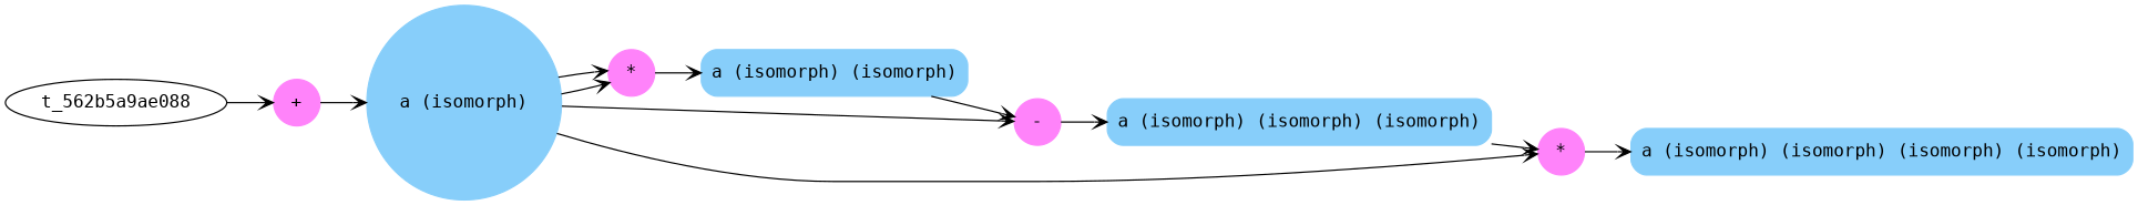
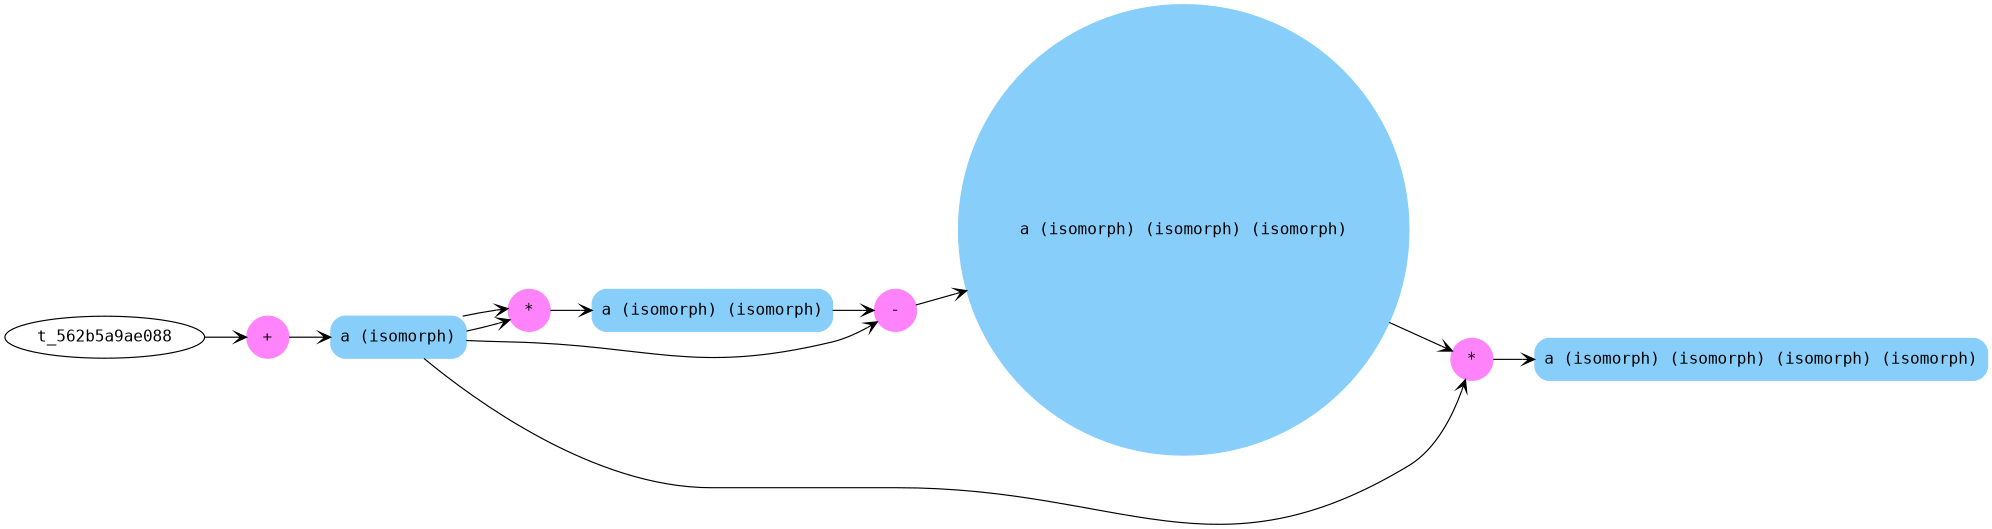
  digraph {
    fontname="DejaVu Sans Mono"
    rankdir=LR
    node [color=lightskyblue fillcolor=lightskyblue fontname="DejaVu Sans Mono" shape=box style="rounded, filled"]
    edge [arrowhead=vee fontname="DejaVu Sans Mono"]
-   n1 [label="a (isomorph)" shape=circle]
+   n1 [label="a (isomorph)"]
    n2 [color=orchid1 fillcolor=orchid1 label="*" shape=circle style=filled]
    n3 [color=orchid1 fillcolor=orchid1 label="-" shape=circle style=filled]
    n4 [color=orchid1 fillcolor=orchid1 label="*" shape=circle style=filled]
    n5 [color=orchid1 fillcolor=orchid1 label="+" shape=circle style=filled]
    t_562b5a9ae088 [color="" fillcolor="" shape="" style=""]
    n7 [label="a (isomorph) (isomorph)"]
-   n8 [label="a (isomorph) (isomorph) (isomorph)"]
+   n8 [label="a (isomorph) (isomorph) (isomorph)" shape=circle]
    n9 [label="a (isomorph) (isomorph) (isomorph) (isomorph)"]
    subgraph sub_1 {
      n1
      n2
      n3
      n4
      n5
      t_562b5a9ae088
      n7
      n8
      n9
    }
    n1 -> n2
    n1 -> n2
    n1 -> n3
    n1 -> n4
    n2 -> n7
    n3 -> n8
    n4 -> n9
    n5 -> n1
    t_562b5a9ae088 -> n5
    n7 -> n3
    n8 -> n4
  }
